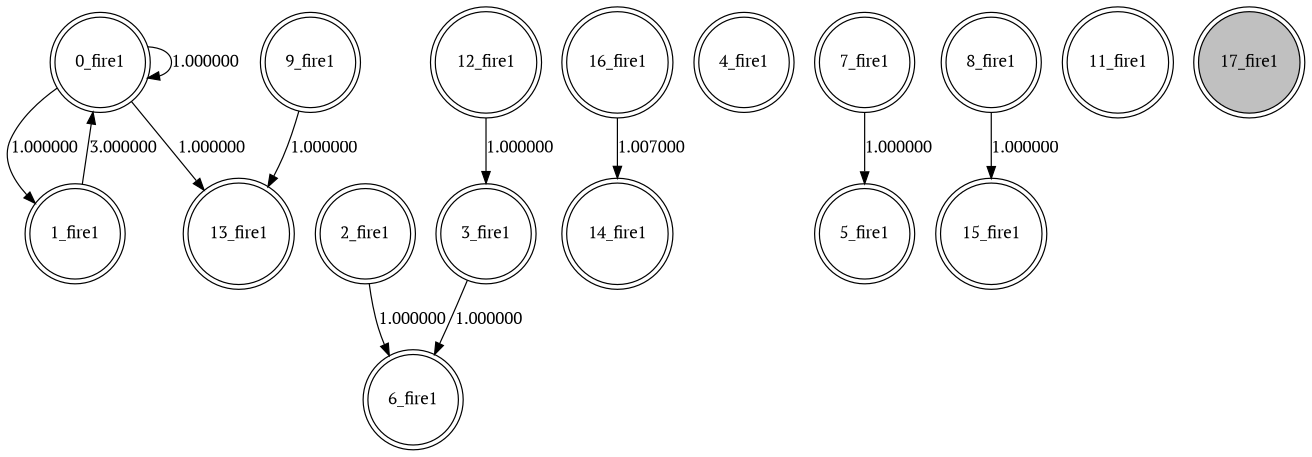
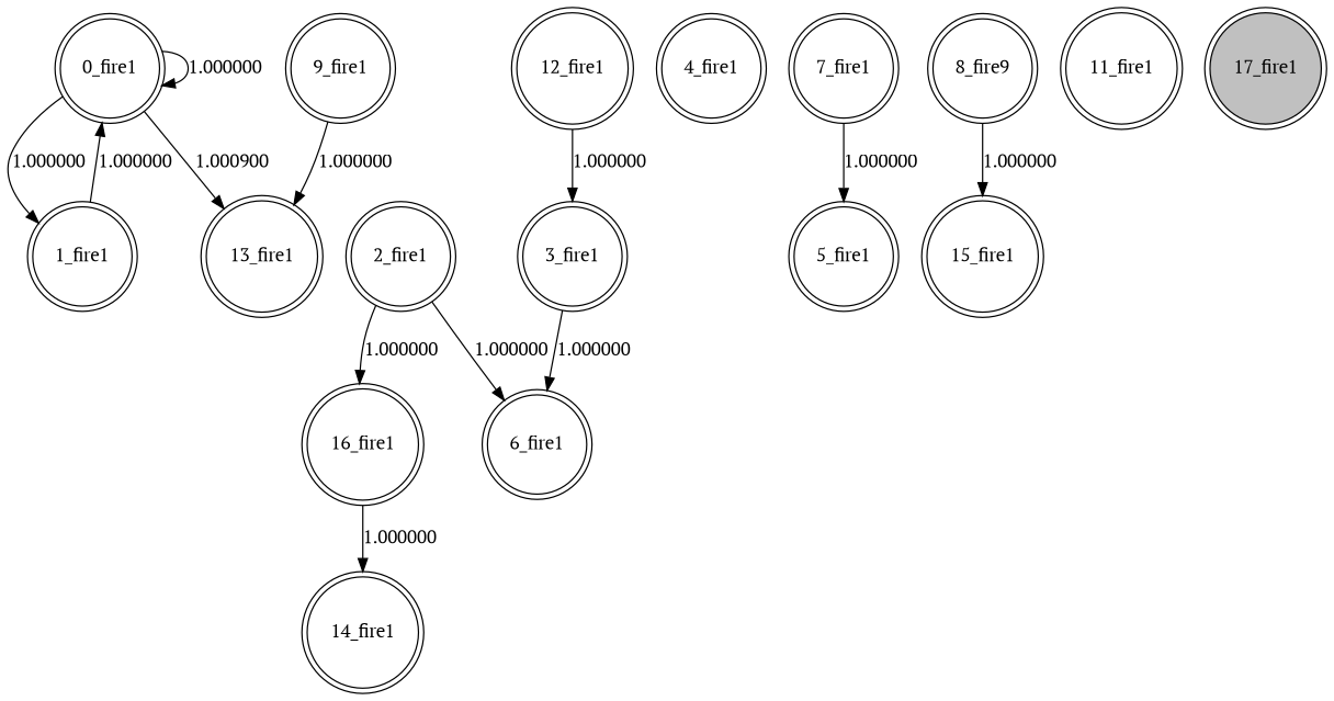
  digraph {
    fontname="PT Serif"
    node [fontname="PT Serif" shape=doublecircle]
    edge [fontname="PT Serif"]
    n1 [label="0_fire1"]
    n2 [label="1_fire1"]
    n3 [label="13_fire1"]
    n4 [label="2_fire1"]
    n5 [label="6_fire1"]
    n6 [label="16_fire1"]
    n7 [label="14_fire1"]
    n8 [label="3_fire1"]
    n9 [label="12_fire1"]
    n10 [label="4_fire1"]
    n11 [label="5_fire1"]
    n12 [label="7_fire1"]
-   n13 [label="8_fire1"]
+   n13 [label="8_fire9"]
    n14 [label="15_fire1"]
    n15 [label="9_fire1"]
    n16 [label="11_fire1"]
    n17 [fillcolor=gray label="17_fire1" style=filled]
    n1 -> n1 [label=1.000000]
    n1 -> n2 [label=1.000000]
-   n1 -> n3 [label=1.000000]
-   n2 -> n1 [label=3.000000]
+   n1 -> n3 [label=1.000900]
+   n2 -> n1 [label=1.000000]
    n4 -> n5 [label=1.000000]
-   n6 -> n7 [label=1.007000]
+   n4 -> n6 [label=1.000000]
+   n6 -> n7 [label=1.000000]
    n8 -> n5 [label=1.000000]
    n9 -> n8 [label=1.000000]
    n12 -> n11 [label=1.000000]
    n13 -> n14 [label=1.000000]
    n15 -> n3 [label=1.000000]
  }
